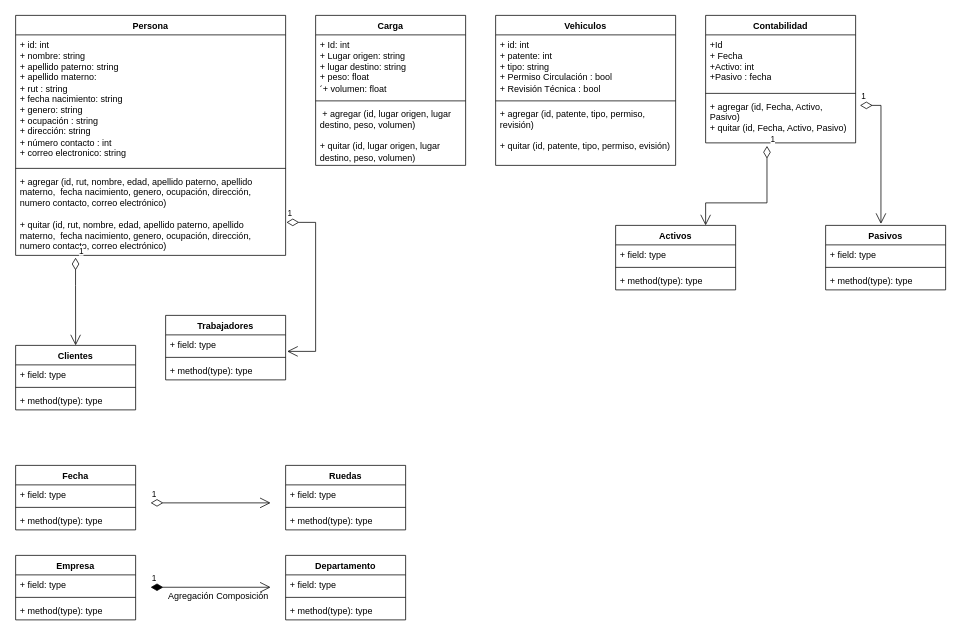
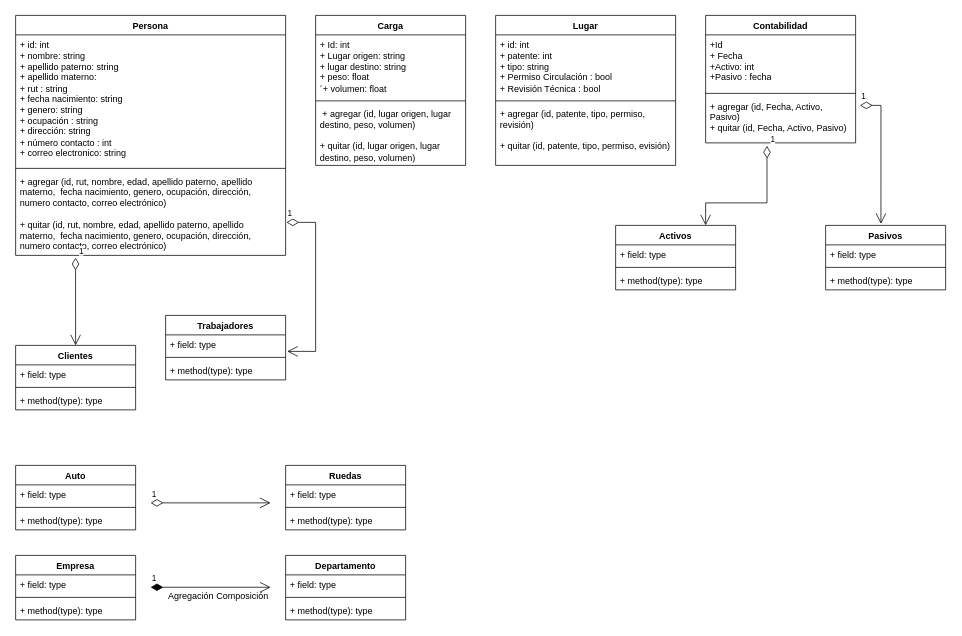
  <mxCell id="0" />
  <mxCell id="1" parent="0" />
  <mxCell id="2" value="Persona" style="swimlane;fontStyle=1;align=center;verticalAlign=top;childLayout=stackLayout;horizontal=1;startSize=26;horizontalStack=0;resizeParent=1;resizeParentMax=0;resizeLast=0;collapsible=1;marginBottom=0;whiteSpace=wrap;html=1;" parent="1" vertex="1"><mxGeometry x="20" y="20" width="360" height="320" as="geometry" /></mxCell>
  <mxCell id="3" value="+ id: int&lt;br&gt;+ nombre: string&lt;br&gt;+ apellido paterno: string&lt;br&gt;+ apellido materno:&lt;br&gt;+ rut : string&lt;br&gt;+ fecha nacimiento: string&lt;br&gt;+ genero: string&lt;br&gt;+ ocupación : string&lt;br&gt;+ dirección: string&lt;br&gt;+ número contacto : int&lt;br&gt;+ correo electronico: string" style="text;strokeColor=none;fillColor=none;align=left;verticalAlign=top;spacingLeft=4;spacingRight=4;overflow=hidden;rotatable=0;points=[[0,0.5],[1,0.5]];portConstraint=eastwest;whiteSpace=wrap;html=1;" parent="2" vertex="1"><mxGeometry y="26" width="360" height="174" as="geometry" /></mxCell>
  <mxCell id="4" value="" style="line;strokeWidth=1;fillColor=none;align=left;verticalAlign=middle;spacingTop=-1;spacingLeft=3;spacingRight=3;rotatable=0;labelPosition=right;points=[];portConstraint=eastwest;strokeColor=inherit;" parent="2" vertex="1"><mxGeometry y="200" width="360" height="8" as="geometry" /></mxCell>
  <mxCell id="5" value="+ agregar (id, rut, nombre, edad, apellido paterno, apellido materno,&amp;nbsp; fecha nacimiento, genero, ocupación, dirección, numero contacto, correo electrónico)&lt;br&gt;&lt;br&gt;+ quitar (id, rut, nombre, edad, apellido paterno, apellido materno,&amp;nbsp; fecha nacimiento, genero, ocupación, dirección, numero contacto, correo electrónico)" style="text;strokeColor=none;fillColor=none;align=left;verticalAlign=top;spacingLeft=4;spacingRight=4;overflow=hidden;rotatable=0;points=[[0,0.5],[1,0.5]];portConstraint=eastwest;whiteSpace=wrap;html=1;" parent="2" vertex="1"><mxGeometry y="208" width="360" height="112" as="geometry" /></mxCell>
- <mxCell id="6" value="Vehiculos" style="swimlane;fontStyle=1;align=center;verticalAlign=top;childLayout=stackLayout;horizontal=1;startSize=26;horizontalStack=0;resizeParent=1;resizeParentMax=0;resizeLast=0;collapsible=1;marginBottom=0;whiteSpace=wrap;html=1;" parent="1" vertex="1"><mxGeometry x="660" y="20" width="240" height="200" as="geometry" /></mxCell>
+ <mxCell id="6" value="Lugar" style="swimlane;fontStyle=1;align=center;verticalAlign=top;childLayout=stackLayout;horizontal=1;startSize=26;horizontalStack=0;resizeParent=1;resizeParentMax=0;resizeLast=0;collapsible=1;marginBottom=0;whiteSpace=wrap;html=1;" parent="1" vertex="1"><mxGeometry x="660" y="20" width="240" height="200" as="geometry" /></mxCell>
  <mxCell id="7" value="+ id: int&lt;br&gt;+ patente: int&lt;br&gt;+ tipo: string&lt;br&gt;+ Permiso Circulación : bool&lt;br&gt;+ Revisión Técnica : bool" style="text;strokeColor=none;fillColor=none;align=left;verticalAlign=top;spacingLeft=4;spacingRight=4;overflow=hidden;rotatable=0;points=[[0,0.5],[1,0.5]];portConstraint=eastwest;whiteSpace=wrap;html=1;" parent="6" vertex="1"><mxGeometry y="26" width="240" height="84" as="geometry" /></mxCell>
  <mxCell id="8" value="" style="line;strokeWidth=1;fillColor=none;align=left;verticalAlign=middle;spacingTop=-1;spacingLeft=3;spacingRight=3;rotatable=0;labelPosition=right;points=[];portConstraint=eastwest;strokeColor=inherit;" parent="6" vertex="1"><mxGeometry y="110" width="240" height="8" as="geometry" /></mxCell>
  <mxCell id="9" value="+ agregar (id, patente, tipo, permiso, revisión)&lt;br&gt;&lt;br&gt;+ quitar (id, patente, tipo, permiso, evisión)" style="text;strokeColor=none;fillColor=none;align=left;verticalAlign=top;spacingLeft=4;spacingRight=4;overflow=hidden;rotatable=0;points=[[0,0.5],[1,0.5]];portConstraint=eastwest;whiteSpace=wrap;html=1;" parent="6" vertex="1"><mxGeometry y="118" width="240" height="82" as="geometry" /></mxCell>
  <mxCell id="10" value="Carga" style="swimlane;fontStyle=1;align=center;verticalAlign=top;childLayout=stackLayout;horizontal=1;startSize=26;horizontalStack=0;resizeParent=1;resizeParentMax=0;resizeLast=0;collapsible=1;marginBottom=0;whiteSpace=wrap;html=1;" parent="1" vertex="1"><mxGeometry x="420" y="20" width="200" height="200" as="geometry" /></mxCell>
  <mxCell id="11" value="+ Id: int&lt;br&gt;+ Lugar origen: string&lt;br&gt;+ lugar destino: string&lt;br&gt;+ peso: float&lt;br&gt;´+ volumen: float" style="text;strokeColor=none;fillColor=none;align=left;verticalAlign=top;spacingLeft=4;spacingRight=4;overflow=hidden;rotatable=0;points=[[0,0.5],[1,0.5]];portConstraint=eastwest;whiteSpace=wrap;html=1;" parent="10" vertex="1"><mxGeometry y="26" width="200" height="84" as="geometry" /></mxCell>
  <mxCell id="12" value="" style="line;strokeWidth=1;fillColor=none;align=left;verticalAlign=middle;spacingTop=-1;spacingLeft=3;spacingRight=3;rotatable=0;labelPosition=right;points=[];portConstraint=eastwest;strokeColor=inherit;" parent="10" vertex="1"><mxGeometry y="110" width="200" height="8" as="geometry" /></mxCell>
  <mxCell id="13" value="&amp;nbsp;+ agregar (id, lugar origen, lugar destino, peso, volumen)&lt;br&gt;&lt;br&gt;+ quitar (id, lugar origen, lugar destino, peso, volumen)" style="text;strokeColor=none;fillColor=none;align=left;verticalAlign=top;spacingLeft=4;spacingRight=4;overflow=hidden;rotatable=0;points=[[0,0.5],[1,0.5]];portConstraint=eastwest;whiteSpace=wrap;html=1;" parent="10" vertex="1"><mxGeometry y="118" width="200" height="82" as="geometry" /></mxCell>
  <mxCell id="14" value="Contabilidad" style="swimlane;fontStyle=1;align=center;verticalAlign=top;childLayout=stackLayout;horizontal=1;startSize=26;horizontalStack=0;resizeParent=1;resizeParentMax=0;resizeLast=0;collapsible=1;marginBottom=0;whiteSpace=wrap;html=1;" parent="1" vertex="1"><mxGeometry x="940" y="20" width="200" height="170" as="geometry" /></mxCell>
  <mxCell id="15" value="+Id&lt;br&gt;+ Fecha&lt;br&gt;+Activo: int&lt;br&gt;+Pasivo : fecha" style="text;strokeColor=none;fillColor=none;align=left;verticalAlign=top;spacingLeft=4;spacingRight=4;overflow=hidden;rotatable=0;points=[[0,0.5],[1,0.5]];portConstraint=eastwest;whiteSpace=wrap;html=1;" parent="14" vertex="1"><mxGeometry y="26" width="200" height="74" as="geometry" /></mxCell>
  <mxCell id="16" value="" style="line;strokeWidth=1;fillColor=none;align=left;verticalAlign=middle;spacingTop=-1;spacingLeft=3;spacingRight=3;rotatable=0;labelPosition=right;points=[];portConstraint=eastwest;strokeColor=inherit;" parent="14" vertex="1"><mxGeometry y="100" width="200" height="8" as="geometry" /></mxCell>
  <mxCell id="17" value="+ agregar (id, Fecha, Activo, Pasivo)&lt;br&gt;+ quitar (id, Fecha, Activo, Pasivo)" style="text;strokeColor=none;fillColor=none;align=left;verticalAlign=top;spacingLeft=4;spacingRight=4;overflow=hidden;rotatable=0;points=[[0,0.5],[1,0.5]];portConstraint=eastwest;whiteSpace=wrap;html=1;" parent="14" vertex="1"><mxGeometry y="108" width="200" height="62" as="geometry" /></mxCell>
- <mxCell id="18" value="Fecha" style="swimlane;fontStyle=1;align=center;verticalAlign=top;childLayout=stackLayout;horizontal=1;startSize=26;horizontalStack=0;resizeParent=1;resizeParentMax=0;resizeLast=0;collapsible=1;marginBottom=0;whiteSpace=wrap;html=1;" vertex="1" parent="1"><mxGeometry x="20" y="620" width="160" height="86" as="geometry" /></mxCell>
+ <mxCell id="18" value="Auto" style="swimlane;fontStyle=1;align=center;verticalAlign=top;childLayout=stackLayout;horizontal=1;startSize=26;horizontalStack=0;resizeParent=1;resizeParentMax=0;resizeLast=0;collapsible=1;marginBottom=0;whiteSpace=wrap;html=1;" vertex="1" parent="1"><mxGeometry x="20" y="620" width="160" height="86" as="geometry" /></mxCell>
  <mxCell id="19" value="+ field: type" style="text;strokeColor=none;fillColor=none;align=left;verticalAlign=top;spacingLeft=4;spacingRight=4;overflow=hidden;rotatable=0;points=[[0,0.5],[1,0.5]];portConstraint=eastwest;whiteSpace=wrap;html=1;" vertex="1" parent="18"><mxGeometry y="26" width="160" height="26" as="geometry" /></mxCell>
  <mxCell id="20" value="" style="line;strokeWidth=1;fillColor=none;align=left;verticalAlign=middle;spacingTop=-1;spacingLeft=3;spacingRight=3;rotatable=0;labelPosition=right;points=[];portConstraint=eastwest;strokeColor=inherit;" vertex="1" parent="18"><mxGeometry y="52" width="160" height="8" as="geometry" /></mxCell>
  <mxCell id="21" value="+ method(type): type" style="text;strokeColor=none;fillColor=none;align=left;verticalAlign=top;spacingLeft=4;spacingRight=4;overflow=hidden;rotatable=0;points=[[0,0.5],[1,0.5]];portConstraint=eastwest;whiteSpace=wrap;html=1;" vertex="1" parent="18"><mxGeometry y="60" width="160" height="26" as="geometry" /></mxCell>
  <mxCell id="22" value="Ruedas" style="swimlane;fontStyle=1;align=center;verticalAlign=top;childLayout=stackLayout;horizontal=1;startSize=26;horizontalStack=0;resizeParent=1;resizeParentMax=0;resizeLast=0;collapsible=1;marginBottom=0;whiteSpace=wrap;html=1;" vertex="1" parent="1"><mxGeometry x="380" y="620" width="160" height="86" as="geometry" /></mxCell>
  <mxCell id="23" value="+ field: type" style="text;strokeColor=none;fillColor=none;align=left;verticalAlign=top;spacingLeft=4;spacingRight=4;overflow=hidden;rotatable=0;points=[[0,0.5],[1,0.5]];portConstraint=eastwest;whiteSpace=wrap;html=1;" vertex="1" parent="22"><mxGeometry y="26" width="160" height="26" as="geometry" /></mxCell>
  <mxCell id="24" value="" style="line;strokeWidth=1;fillColor=none;align=left;verticalAlign=middle;spacingTop=-1;spacingLeft=3;spacingRight=3;rotatable=0;labelPosition=right;points=[];portConstraint=eastwest;strokeColor=inherit;" vertex="1" parent="22"><mxGeometry y="52" width="160" height="8" as="geometry" /></mxCell>
  <mxCell id="25" value="+ method(type): type" style="text;strokeColor=none;fillColor=none;align=left;verticalAlign=top;spacingLeft=4;spacingRight=4;overflow=hidden;rotatable=0;points=[[0,0.5],[1,0.5]];portConstraint=eastwest;whiteSpace=wrap;html=1;" vertex="1" parent="22"><mxGeometry y="60" width="160" height="26" as="geometry" /></mxCell>
  <mxCell id="26" value="Empresa" style="swimlane;fontStyle=1;align=center;verticalAlign=top;childLayout=stackLayout;horizontal=1;startSize=26;horizontalStack=0;resizeParent=1;resizeParentMax=0;resizeLast=0;collapsible=1;marginBottom=0;whiteSpace=wrap;html=1;" vertex="1" parent="1"><mxGeometry x="20" y="740" width="160" height="86" as="geometry" /></mxCell>
  <mxCell id="27" value="+ field: type" style="text;strokeColor=none;fillColor=none;align=left;verticalAlign=top;spacingLeft=4;spacingRight=4;overflow=hidden;rotatable=0;points=[[0,0.5],[1,0.5]];portConstraint=eastwest;whiteSpace=wrap;html=1;" vertex="1" parent="26"><mxGeometry y="26" width="160" height="26" as="geometry" /></mxCell>
  <mxCell id="28" value="" style="line;strokeWidth=1;fillColor=none;align=left;verticalAlign=middle;spacingTop=-1;spacingLeft=3;spacingRight=3;rotatable=0;labelPosition=right;points=[];portConstraint=eastwest;strokeColor=inherit;" vertex="1" parent="26"><mxGeometry y="52" width="160" height="8" as="geometry" /></mxCell>
  <mxCell id="29" value="+ method(type): type" style="text;strokeColor=none;fillColor=none;align=left;verticalAlign=top;spacingLeft=4;spacingRight=4;overflow=hidden;rotatable=0;points=[[0,0.5],[1,0.5]];portConstraint=eastwest;whiteSpace=wrap;html=1;" vertex="1" parent="26"><mxGeometry y="60" width="160" height="26" as="geometry" /></mxCell>
  <mxCell id="30" value="Departamento" style="swimlane;fontStyle=1;align=center;verticalAlign=top;childLayout=stackLayout;horizontal=1;startSize=26;horizontalStack=0;resizeParent=1;resizeParentMax=0;resizeLast=0;collapsible=1;marginBottom=0;whiteSpace=wrap;html=1;" vertex="1" parent="1"><mxGeometry x="380" y="740" width="160" height="86" as="geometry" /></mxCell>
  <mxCell id="31" value="+ field: type" style="text;strokeColor=none;fillColor=none;align=left;verticalAlign=top;spacingLeft=4;spacingRight=4;overflow=hidden;rotatable=0;points=[[0,0.5],[1,0.5]];portConstraint=eastwest;whiteSpace=wrap;html=1;" vertex="1" parent="30"><mxGeometry y="26" width="160" height="26" as="geometry" /></mxCell>
  <mxCell id="32" value="" style="line;strokeWidth=1;fillColor=none;align=left;verticalAlign=middle;spacingTop=-1;spacingLeft=3;spacingRight=3;rotatable=0;labelPosition=right;points=[];portConstraint=eastwest;strokeColor=inherit;" vertex="1" parent="30"><mxGeometry y="52" width="160" height="8" as="geometry" /></mxCell>
  <mxCell id="33" value="+ method(type): type" style="text;strokeColor=none;fillColor=none;align=left;verticalAlign=top;spacingLeft=4;spacingRight=4;overflow=hidden;rotatable=0;points=[[0,0.5],[1,0.5]];portConstraint=eastwest;whiteSpace=wrap;html=1;" vertex="1" parent="30"><mxGeometry y="60" width="160" height="26" as="geometry" /></mxCell>
  <mxCell id="34" value="1" style="endArrow=open;html=1;endSize=12;startArrow=diamondThin;startSize=14;startFill=0;edgeStyle=orthogonalEdgeStyle;align=left;verticalAlign=bottom;rounded=0;" edge="1" parent="1"><mxGeometry x="-1" y="3" relative="1" as="geometry"><mxPoint x="200" y="670" as="sourcePoint" /><mxPoint x="360" y="670" as="targetPoint" /></mxGeometry></mxCell>
  <mxCell id="35" value="1" style="endArrow=open;html=1;endSize=12;startArrow=diamondThin;startSize=14;startFill=1;edgeStyle=orthogonalEdgeStyle;align=left;verticalAlign=bottom;rounded=0;" edge="1" parent="1"><mxGeometry x="-1" y="3" relative="1" as="geometry"><mxPoint x="200" y="782.5" as="sourcePoint" /><mxPoint x="360" y="782.5" as="targetPoint" /></mxGeometry></mxCell>
  <mxCell id="36" value="Agregación Composición" style="text;html=1;align=center;verticalAlign=middle;resizable=0;points=[];autosize=1;strokeColor=none;fillColor=none;" vertex="1" parent="1"><mxGeometry x="210" y="780" width="160" height="30" as="geometry" /></mxCell>
  <mxCell id="37" value="Clientes&lt;br&gt;" style="swimlane;fontStyle=1;align=center;verticalAlign=top;childLayout=stackLayout;horizontal=1;startSize=26;horizontalStack=0;resizeParent=1;resizeParentMax=0;resizeLast=0;collapsible=1;marginBottom=0;whiteSpace=wrap;html=1;" vertex="1" parent="1"><mxGeometry x="20" y="460" width="160" height="86" as="geometry" /></mxCell>
  <mxCell id="38" value="+ field: type" style="text;strokeColor=none;fillColor=none;align=left;verticalAlign=top;spacingLeft=4;spacingRight=4;overflow=hidden;rotatable=0;points=[[0,0.5],[1,0.5]];portConstraint=eastwest;whiteSpace=wrap;html=1;" vertex="1" parent="37"><mxGeometry y="26" width="160" height="26" as="geometry" /></mxCell>
  <mxCell id="39" value="" style="line;strokeWidth=1;fillColor=none;align=left;verticalAlign=middle;spacingTop=-1;spacingLeft=3;spacingRight=3;rotatable=0;labelPosition=right;points=[];portConstraint=eastwest;strokeColor=inherit;" vertex="1" parent="37"><mxGeometry y="52" width="160" height="8" as="geometry" /></mxCell>
  <mxCell id="40" value="+ method(type): type" style="text;strokeColor=none;fillColor=none;align=left;verticalAlign=top;spacingLeft=4;spacingRight=4;overflow=hidden;rotatable=0;points=[[0,0.5],[1,0.5]];portConstraint=eastwest;whiteSpace=wrap;html=1;" vertex="1" parent="37"><mxGeometry y="60" width="160" height="26" as="geometry" /></mxCell>
  <mxCell id="41" value="Trabajadores" style="swimlane;fontStyle=1;align=center;verticalAlign=top;childLayout=stackLayout;horizontal=1;startSize=26;horizontalStack=0;resizeParent=1;resizeParentMax=0;resizeLast=0;collapsible=1;marginBottom=0;whiteSpace=wrap;html=1;" vertex="1" parent="1"><mxGeometry x="220" y="420" width="160" height="86" as="geometry" /></mxCell>
  <mxCell id="42" value="+ field: type" style="text;strokeColor=none;fillColor=none;align=left;verticalAlign=top;spacingLeft=4;spacingRight=4;overflow=hidden;rotatable=0;points=[[0,0.5],[1,0.5]];portConstraint=eastwest;whiteSpace=wrap;html=1;" vertex="1" parent="41"><mxGeometry y="26" width="160" height="26" as="geometry" /></mxCell>
  <mxCell id="43" value="" style="line;strokeWidth=1;fillColor=none;align=left;verticalAlign=middle;spacingTop=-1;spacingLeft=3;spacingRight=3;rotatable=0;labelPosition=right;points=[];portConstraint=eastwest;strokeColor=inherit;" vertex="1" parent="41"><mxGeometry y="52" width="160" height="8" as="geometry" /></mxCell>
  <mxCell id="44" value="+ method(type): type" style="text;strokeColor=none;fillColor=none;align=left;verticalAlign=top;spacingLeft=4;spacingRight=4;overflow=hidden;rotatable=0;points=[[0,0.5],[1,0.5]];portConstraint=eastwest;whiteSpace=wrap;html=1;" vertex="1" parent="41"><mxGeometry y="60" width="160" height="26" as="geometry" /></mxCell>
  <mxCell id="45" value="Activos" style="swimlane;fontStyle=1;align=center;verticalAlign=top;childLayout=stackLayout;horizontal=1;startSize=26;horizontalStack=0;resizeParent=1;resizeParentMax=0;resizeLast=0;collapsible=1;marginBottom=0;whiteSpace=wrap;html=1;" vertex="1" parent="1"><mxGeometry x="820" y="300" width="160" height="86" as="geometry" /></mxCell>
  <mxCell id="46" value="+ field: type" style="text;strokeColor=none;fillColor=none;align=left;verticalAlign=top;spacingLeft=4;spacingRight=4;overflow=hidden;rotatable=0;points=[[0,0.5],[1,0.5]];portConstraint=eastwest;whiteSpace=wrap;html=1;" vertex="1" parent="45"><mxGeometry y="26" width="160" height="26" as="geometry" /></mxCell>
  <mxCell id="47" value="" style="line;strokeWidth=1;fillColor=none;align=left;verticalAlign=middle;spacingTop=-1;spacingLeft=3;spacingRight=3;rotatable=0;labelPosition=right;points=[];portConstraint=eastwest;strokeColor=inherit;" vertex="1" parent="45"><mxGeometry y="52" width="160" height="8" as="geometry" /></mxCell>
  <mxCell id="48" value="+ method(type): type" style="text;strokeColor=none;fillColor=none;align=left;verticalAlign=top;spacingLeft=4;spacingRight=4;overflow=hidden;rotatable=0;points=[[0,0.5],[1,0.5]];portConstraint=eastwest;whiteSpace=wrap;html=1;" vertex="1" parent="45"><mxGeometry y="60" width="160" height="26" as="geometry" /></mxCell>
  <mxCell id="49" value="Pasivos" style="swimlane;fontStyle=1;align=center;verticalAlign=top;childLayout=stackLayout;horizontal=1;startSize=26;horizontalStack=0;resizeParent=1;resizeParentMax=0;resizeLast=0;collapsible=1;marginBottom=0;whiteSpace=wrap;html=1;" vertex="1" parent="1"><mxGeometry x="1100" y="300" width="160" height="86" as="geometry" /></mxCell>
  <mxCell id="50" value="+ field: type" style="text;strokeColor=none;fillColor=none;align=left;verticalAlign=top;spacingLeft=4;spacingRight=4;overflow=hidden;rotatable=0;points=[[0,0.5],[1,0.5]];portConstraint=eastwest;whiteSpace=wrap;html=1;" vertex="1" parent="49"><mxGeometry y="26" width="160" height="26" as="geometry" /></mxCell>
  <mxCell id="51" value="" style="line;strokeWidth=1;fillColor=none;align=left;verticalAlign=middle;spacingTop=-1;spacingLeft=3;spacingRight=3;rotatable=0;labelPosition=right;points=[];portConstraint=eastwest;strokeColor=inherit;" vertex="1" parent="49"><mxGeometry y="52" width="160" height="8" as="geometry" /></mxCell>
  <mxCell id="52" value="+ method(type): type" style="text;strokeColor=none;fillColor=none;align=left;verticalAlign=top;spacingLeft=4;spacingRight=4;overflow=hidden;rotatable=0;points=[[0,0.5],[1,0.5]];portConstraint=eastwest;whiteSpace=wrap;html=1;" vertex="1" parent="49"><mxGeometry y="60" width="160" height="26" as="geometry" /></mxCell>
  <mxCell id="53" value="1" style="endArrow=open;html=1;endSize=12;startArrow=diamondThin;startSize=14;startFill=0;edgeStyle=orthogonalEdgeStyle;align=left;verticalAlign=bottom;rounded=0;exitX=1.003;exitY=0.607;exitDx=0;exitDy=0;exitPerimeter=0;entryX=1.013;entryY=0.846;entryDx=0;entryDy=0;entryPerimeter=0;" edge="1" parent="1" source="5" target="42"><mxGeometry x="-1" y="3" relative="1" as="geometry"><mxPoint x="600" y="350" as="sourcePoint" /><mxPoint x="420" y="470" as="targetPoint" /><Array as="points"><mxPoint x="420" y="296" /><mxPoint x="420" y="468" /></Array></mxGeometry></mxCell>
  <mxCell id="54" value="1" style="endArrow=open;html=1;endSize=12;startArrow=diamondThin;startSize=14;startFill=0;edgeStyle=orthogonalEdgeStyle;align=left;verticalAlign=bottom;rounded=0;entryX=0.5;entryY=0;entryDx=0;entryDy=0;exitX=0.222;exitY=1.027;exitDx=0;exitDy=0;exitPerimeter=0;" edge="1" parent="1" source="5" target="37"><mxGeometry x="-1" y="3" relative="1" as="geometry"><mxPoint x="100" y="360" as="sourcePoint" /><mxPoint x="190" y="420" as="targetPoint" /><Array as="points"><mxPoint x="100" y="380" /><mxPoint x="100" y="380" /></Array><mxPoint as="offset" /></mxGeometry></mxCell>
  <mxCell id="55" value="1" style="endArrow=open;html=1;endSize=12;startArrow=diamondThin;startSize=14;startFill=0;edgeStyle=orthogonalEdgeStyle;align=left;verticalAlign=bottom;rounded=0;exitX=1.029;exitY=0.194;exitDx=0;exitDy=0;exitPerimeter=0;entryX=0.461;entryY=-0.023;entryDx=0;entryDy=0;entryPerimeter=0;" edge="1" parent="1" source="17" target="49"><mxGeometry x="-1" y="3" relative="1" as="geometry"><mxPoint x="1160" y="140" as="sourcePoint" /><mxPoint x="1320" y="140" as="targetPoint" /></mxGeometry></mxCell>
  <mxCell id="56" value="1" style="endArrow=open;html=1;endSize=12;startArrow=diamondThin;startSize=14;startFill=0;edgeStyle=orthogonalEdgeStyle;align=left;verticalAlign=bottom;rounded=0;exitX=0.409;exitY=1.065;exitDx=0;exitDy=0;exitPerimeter=0;entryX=0.75;entryY=0;entryDx=0;entryDy=0;" edge="1" parent="1" source="17" target="45"><mxGeometry x="-1" y="3" relative="1" as="geometry"><mxPoint x="960" y="240" as="sourcePoint" /><mxPoint x="1020" y="350" as="targetPoint" /><Array as="points"><mxPoint x="1022" y="270" /><mxPoint x="940" y="270" /></Array></mxGeometry></mxCell>
